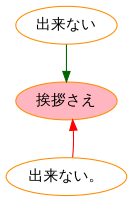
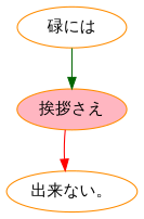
  digraph {
    fontname=Nunito
    node [color=darkorange fillcolor=white fontname=Nunito style=filled]
    edge [fontname=Nunito style=solid]
    n1 [fillcolor=lightpink label="挨拶さえ"]
    n2 [label="出来ない。"]
-   n3 [label="出来ない"]
-   n2 -> n1 [color=red]
+   n3 [label="碌には"]
+   n1 -> n2 [color=red]
    n3 -> n1 [color=darkgreen]
  }
